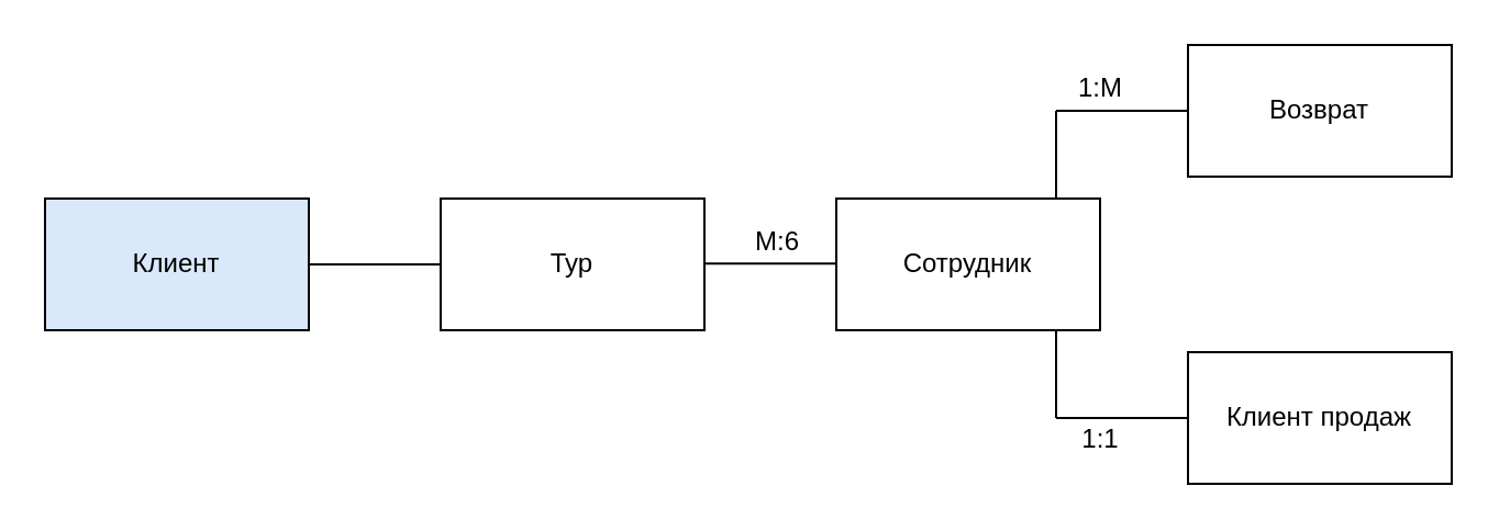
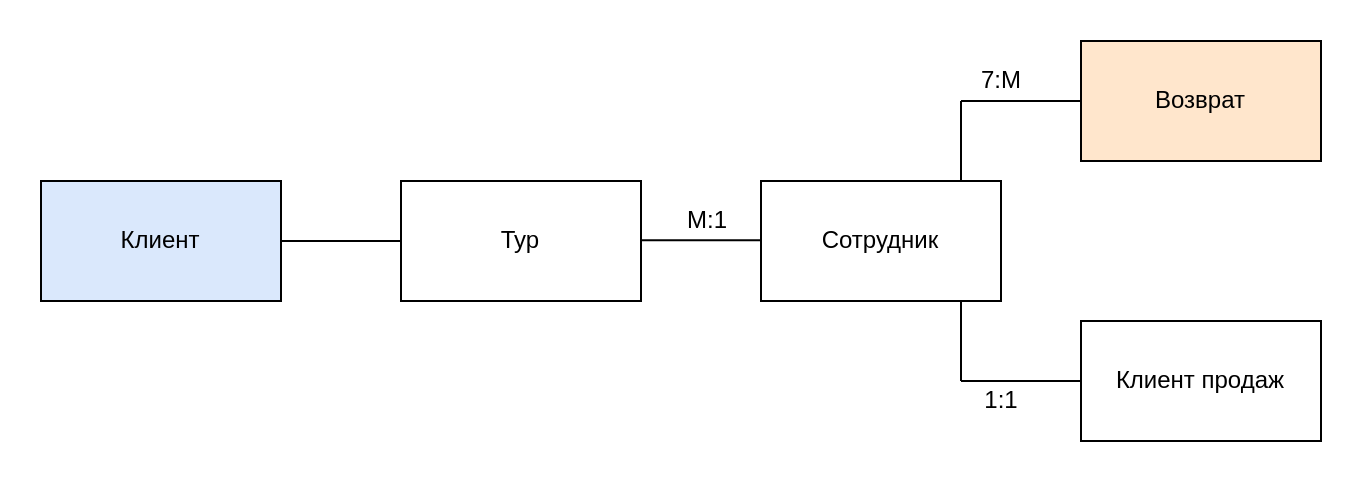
  <mxCell id="0" />
  <mxCell id="1" parent="0" />
  <mxCell id="2" value="&lt;span style=&quot;white-space: normal&quot;&gt;Клиент&lt;/span&gt;" style="rounded=0;whiteSpace=wrap;html=1;fillColor=#dae8fc;" vertex="1" parent="1"><mxGeometry x="20" y="90" width="120" height="60" as="geometry" /></mxCell>
  <mxCell id="3" value="" style="endArrow=none;html=1;exitX=1;exitY=0.5;exitDx=0;exitDy=0;entryX=0;entryY=0.5;entryDx=0;entryDy=0;" edge="1" parent="1" source="2" target="4"><mxGeometry width="50" height="50" relative="1" as="geometry"><mxPoint x="510" y="-100" as="sourcePoint" /><mxPoint x="560" y="-150" as="targetPoint" /></mxGeometry></mxCell>
  <mxCell id="4" value="&lt;span style=&quot;white-space: normal&quot;&gt;Тур&lt;/span&gt;&lt;span style=&quot;color: rgba(0 , 0 , 0 , 0) ; font-family: monospace ; font-size: 0px ; white-space: nowrap&quot;&gt;%3CmxGraphModel%3E%3Croot%3E%3CmxCell%20id%3D%220%22%2F%3E%3CmxCell%20id%3D%221%22%20parent%3D%220%22%2F%3E%3CmxCell%20id%3D%222%22%20value%3D%22%26lt%3Bspan%20style%3D%26quot%3Bwhite-space%3A%20normal%26quot%3B%26gt%3B%D0%9A%D0%BB%D0%B8%D0%B5%D0%BD%D1%82%26lt%3B%2Fspan%26gt%3B%22%20style%3D%22rounded%3D0%3BwhiteSpace%3Dwrap%3Bhtml%3D1%3B%22%20vertex%3D%221%22%20parent%3D%221%22%3E%3CmxGeometry%20x%3D%22320%22%20y%3D%22280%22%20width%3D%22120%22%20height%3D%2260%22%20as%3D%22geometry%22%2F%3E%3C%2FmxCell%3E%3C%2Froot%3E%3C%2FmxGraphModel%3E&lt;/span&gt;" style="rounded=0;whiteSpace=wrap;html=1;" vertex="1" parent="1"><mxGeometry x="200" y="90" width="120" height="60" as="geometry" /></mxCell>
  <mxCell id="5" value="&lt;span style=&quot;white-space: normal&quot;&gt;Сотрудник&lt;/span&gt;" style="rounded=0;whiteSpace=wrap;html=1;" vertex="1" parent="1"><mxGeometry x="380" y="90" width="120" height="60" as="geometry" /></mxCell>
  <mxCell id="6" value="" style="endArrow=none;html=1;exitX=1;exitY=0.5;exitDx=0;exitDy=0;entryX=0;entryY=0.5;entryDx=0;entryDy=0;" edge="1" parent="1"><mxGeometry width="50" height="50" relative="1" as="geometry"><mxPoint x="320" y="119.58" as="sourcePoint" /><mxPoint x="380" y="119.58" as="targetPoint" /></mxGeometry></mxCell>
  <mxCell id="7" value="" style="endArrow=none;html=1;" edge="1" parent="1"><mxGeometry width="50" height="50" relative="1" as="geometry"><mxPoint x="480" y="90" as="sourcePoint" /><mxPoint x="480" y="50" as="targetPoint" /></mxGeometry></mxCell>
  <mxCell id="8" value="" style="endArrow=none;html=1;" edge="1" parent="1"><mxGeometry width="50" height="50" relative="1" as="geometry"><mxPoint x="480" y="50" as="sourcePoint" /><mxPoint x="540" y="50" as="targetPoint" /></mxGeometry></mxCell>
  <mxCell id="9" value="" style="endArrow=none;html=1;" edge="1" parent="1"><mxGeometry width="50" height="50" relative="1" as="geometry"><mxPoint x="480" y="190" as="sourcePoint" /><mxPoint x="480" y="150" as="targetPoint" /></mxGeometry></mxCell>
  <mxCell id="10" value="" style="endArrow=none;html=1;" edge="1" parent="1"><mxGeometry width="50" height="50" relative="1" as="geometry"><mxPoint x="480" y="190" as="sourcePoint" /><mxPoint x="540" y="190" as="targetPoint" /></mxGeometry></mxCell>
- <mxCell id="11" value="&lt;span style=&quot;white-space: normal&quot;&gt;Возврат&lt;/span&gt;" style="rounded=0;whiteSpace=wrap;html=1;" vertex="1" parent="1"><mxGeometry x="540" y="20" width="120" height="60" as="geometry" /></mxCell>
+ <mxCell id="11" value="&lt;span style=&quot;white-space: normal&quot;&gt;Возврат&lt;/span&gt;" style="rounded=0;whiteSpace=wrap;html=1;fillColor=#ffe6cc;" vertex="1" parent="1"><mxGeometry x="540" y="20" width="120" height="60" as="geometry" /></mxCell>
  <mxCell id="12" value="&lt;span style=&quot;white-space: normal&quot;&gt;Клиент продаж&lt;/span&gt;" style="rounded=0;whiteSpace=wrap;html=1;" vertex="1" parent="1"><mxGeometry x="540" y="160" width="120" height="60" as="geometry" /></mxCell>
- <mxCell id="13" value="M:6" style="text;html=1;align=center;verticalAlign=middle;resizable=0;points=[];;autosize=1;" vertex="1" parent="1"><mxGeometry x="332.83" y="100" width="40" height="20" as="geometry" /></mxCell>
- <mxCell id="14" value="1:M" style="text;html=1;align=center;verticalAlign=middle;resizable=0;points=[];;autosize=1;" vertex="1" parent="1"><mxGeometry x="480" y="30" width="40" height="20" as="geometry" /></mxCell>
+ <mxCell id="13" value="M:1" style="text;html=1;align=center;verticalAlign=middle;resizable=0;points=[];;autosize=1;" vertex="1" parent="1"><mxGeometry x="332.83" y="100" width="40" height="20" as="geometry" /></mxCell>
+ <mxCell id="14" value="7:M" style="text;html=1;align=center;verticalAlign=middle;resizable=0;points=[];;autosize=1;" vertex="1" parent="1"><mxGeometry x="480" y="30" width="40" height="20" as="geometry" /></mxCell>
  <mxCell id="15" value="1:1" style="text;html=1;align=center;verticalAlign=middle;resizable=0;points=[];;autosize=1;" vertex="1" parent="1"><mxGeometry x="485" y="190" width="30" height="20" as="geometry" /></mxCell>
